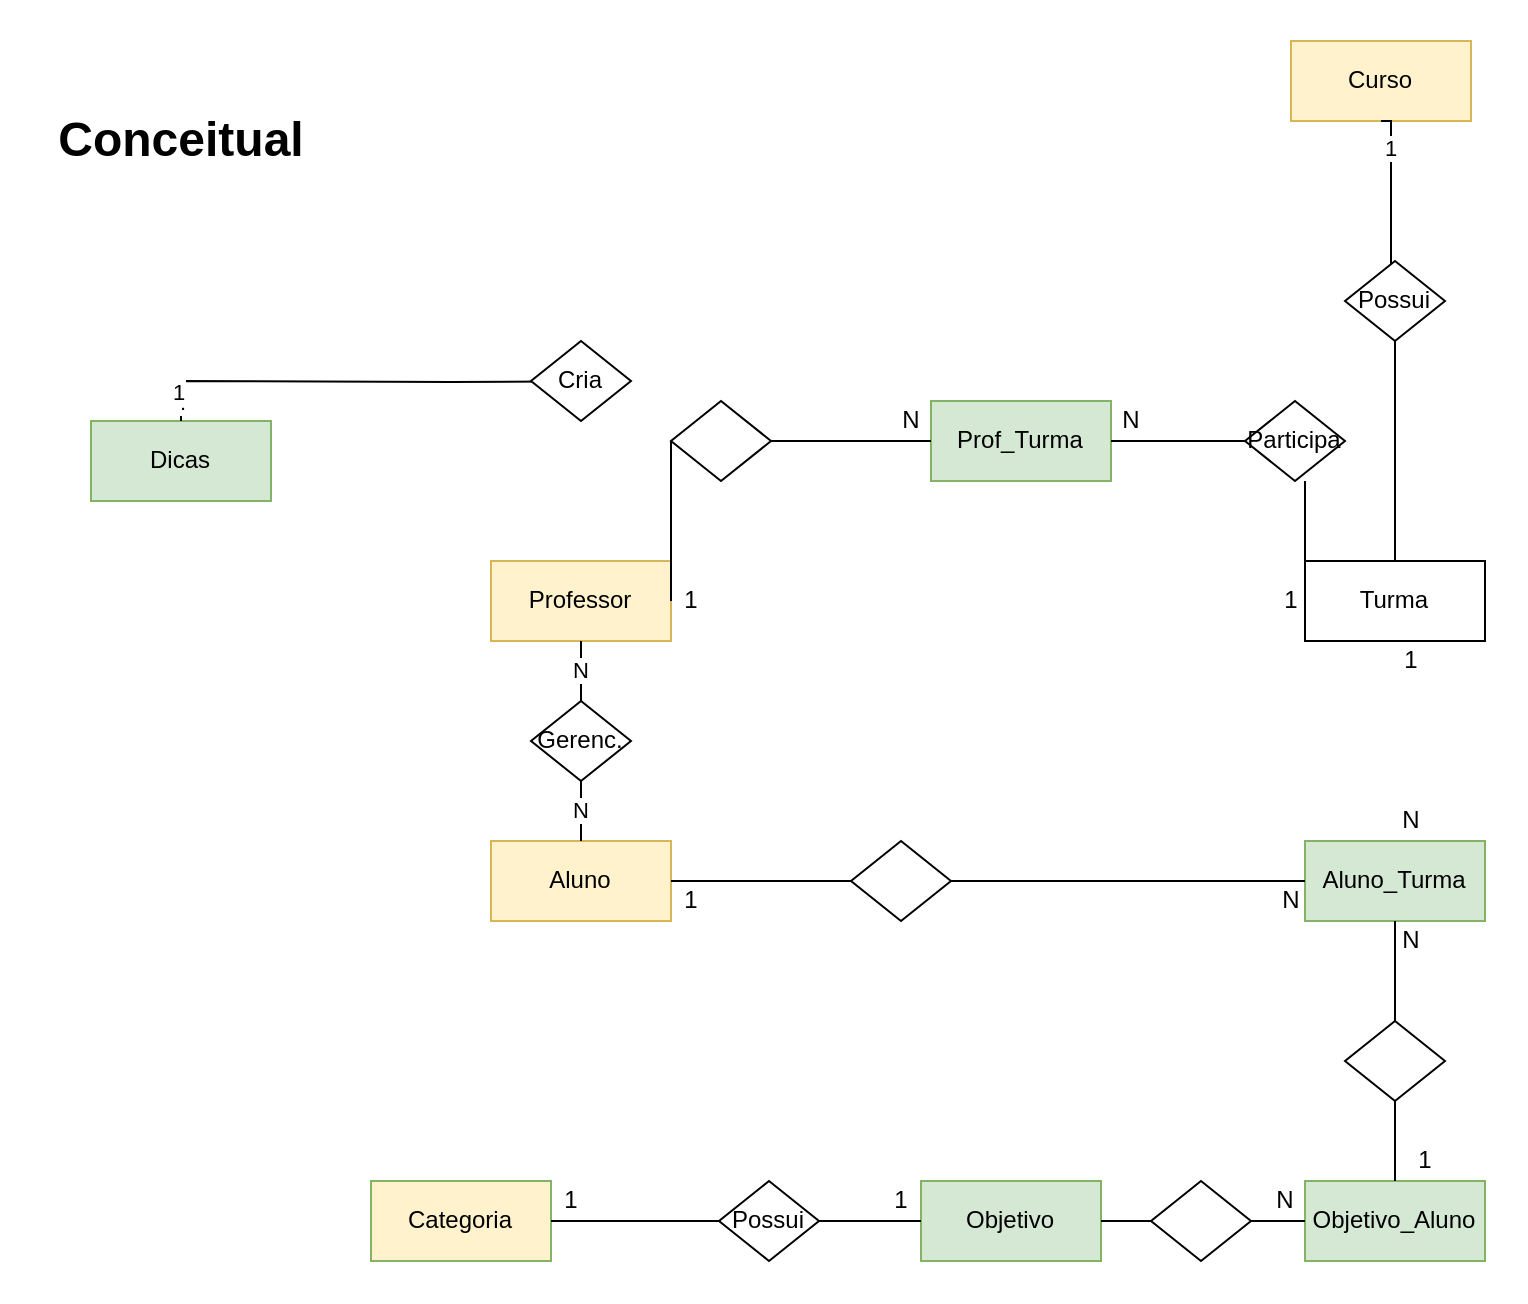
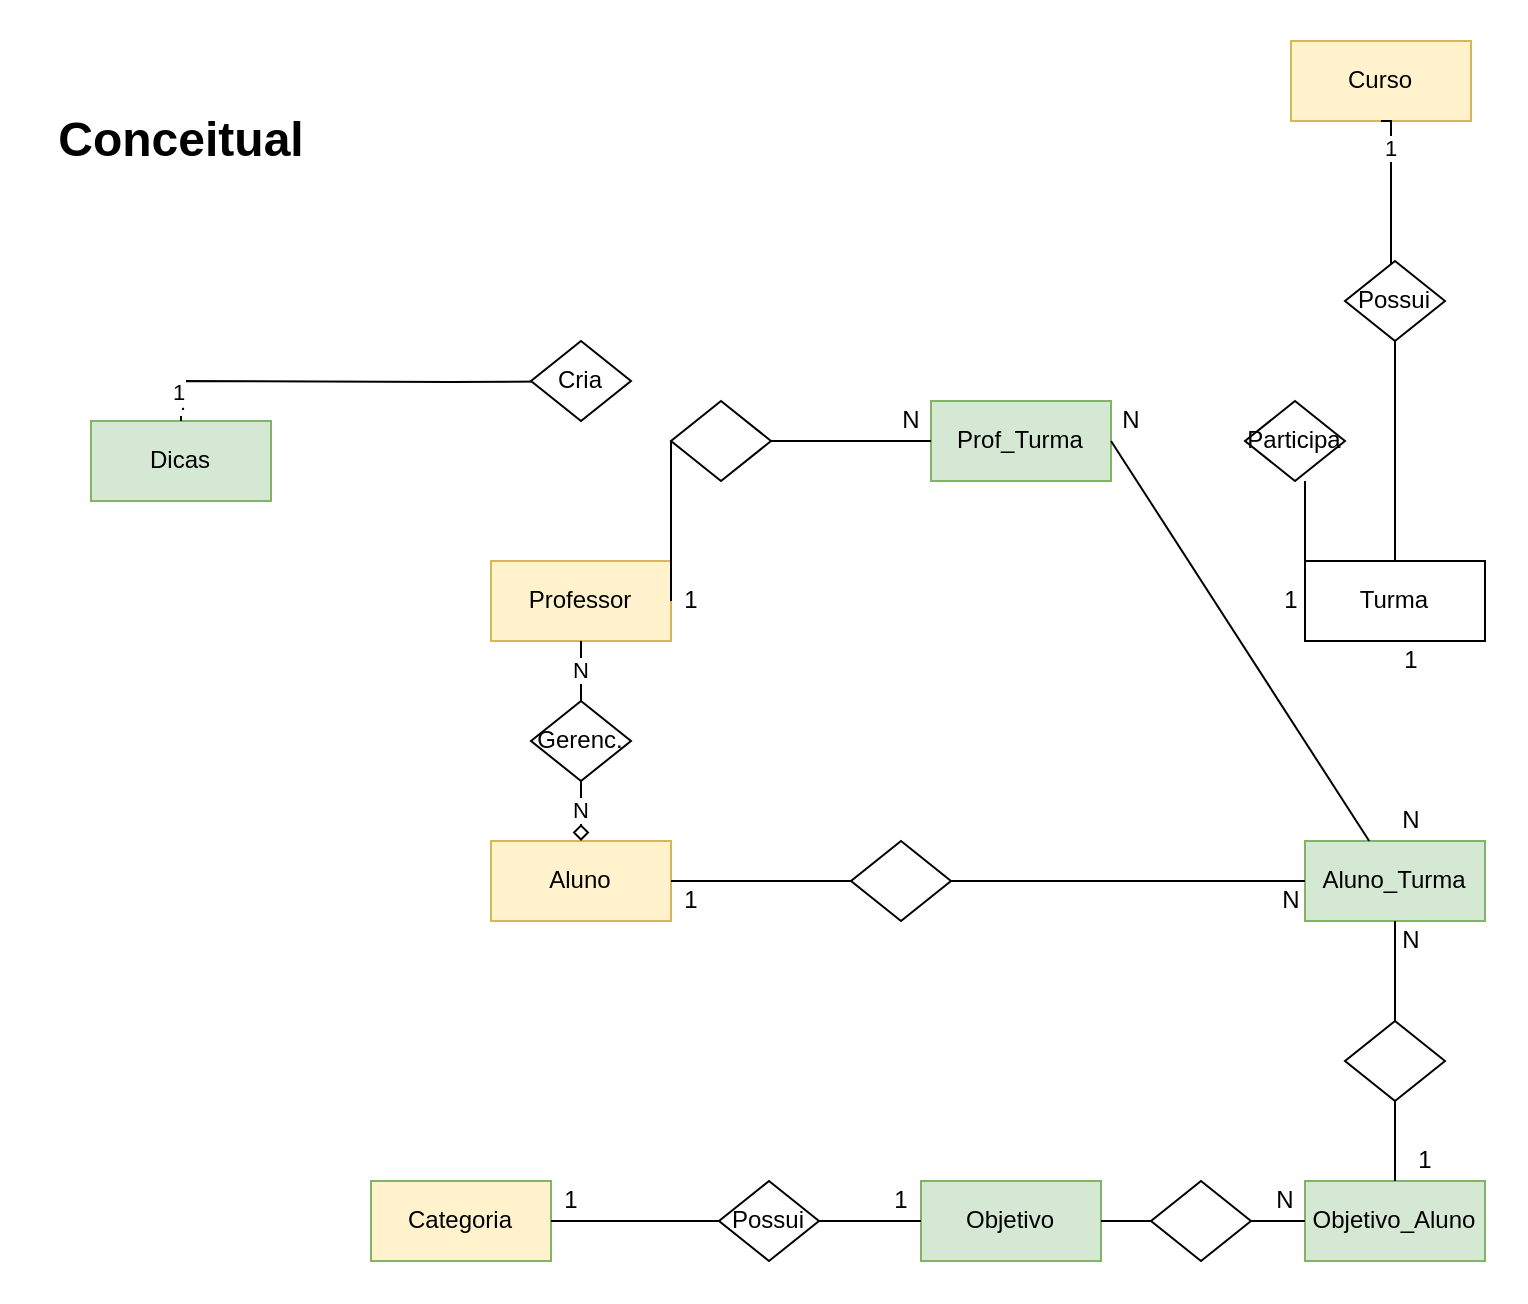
  <mxCell id="0" />
  <mxCell id="1" parent="0" />
  <mxCell id="2" value="Professor" style="rounded=0;whiteSpace=wrap;html=1;fillColor=#fff2cc;strokeColor=#d6b656;" parent="1" vertex="1"><mxGeometry x="245" y="280" width="90" height="40" as="geometry" /></mxCell>
  <mxCell id="3" value="Curso" style="rounded=0;whiteSpace=wrap;html=1;fillColor=#fff2cc;strokeColor=#d6b656;" parent="1" vertex="1"><mxGeometry x="645" y="20" width="90" height="40" as="geometry" /></mxCell>
  <mxCell id="4" value="Turma" style="rounded=0;whiteSpace=wrap;html=1;" parent="1" vertex="1"><mxGeometry x="652" y="280" width="90" height="40" as="geometry" /></mxCell>
  <mxCell id="5" value="Aluno" style="rounded=0;whiteSpace=wrap;html=1;fillColor=#fff2cc;strokeColor=#d6b656;" parent="1" vertex="1"><mxGeometry x="245" y="420" width="90" height="40" as="geometry" /></mxCell>
  <mxCell id="6" value="1" style="edgeStyle=orthogonalEdgeStyle;rounded=0;orthogonalLoop=1;jettySize=auto;html=1;endArrow=none;endFill=0;exitX=0.5;exitY=0;exitDx=0;exitDy=0;entryX=0.5;entryY=1;entryDx=0;entryDy=0;" parent="1" source="7" target="3" edge="1"><mxGeometry x="0.6" relative="1" as="geometry"><mxPoint as="offset" /><Array as="points"><mxPoint x="697" y="140" /><mxPoint x="695" y="140" /><mxPoint x="695" y="60" /></Array></mxGeometry></mxCell>
  <mxCell id="7" value="Possui" style="rhombus;whiteSpace=wrap;html=1;" parent="1" vertex="1"><mxGeometry x="672" y="130" width="50" height="40" as="geometry" /></mxCell>
  <mxCell id="8" value="" style="edgeStyle=orthogonalEdgeStyle;rounded=0;orthogonalLoop=1;jettySize=auto;html=1;endArrow=none;endFill=0;" parent="1" source="12" target="2" edge="1"><mxGeometry relative="1" as="geometry" /></mxCell>
  <mxCell id="9" value="Objetivo" style="rounded=0;whiteSpace=wrap;html=1;fillColor=#d5e8d4;strokeColor=#82b366;" parent="1" vertex="1"><mxGeometry x="460" y="590" width="90" height="40" as="geometry" /></mxCell>
  <mxCell id="10" value="N" style="edgeStyle=orthogonalEdgeStyle;rounded=0;orthogonalLoop=1;jettySize=auto;html=1;endArrow=none;endFill=0;" parent="1" source="12" target="2" edge="1"><mxGeometry relative="1" as="geometry" /></mxCell>
- <mxCell id="11" value="N" style="edgeStyle=orthogonalEdgeStyle;rounded=0;orthogonalLoop=1;jettySize=auto;html=1;endArrow=none;endFill=0;" parent="1" source="12" target="5" edge="1"><mxGeometry relative="1" as="geometry" /></mxCell>
+ <mxCell id="11" value="N" style="edgeStyle=orthogonalEdgeStyle;rounded=0;orthogonalLoop=1;jettySize=auto;html=1;endArrow=diamond;endFill=0;" parent="1" source="12" target="5" edge="1"><mxGeometry relative="1" as="geometry" /></mxCell>
  <mxCell id="12" value="Gerenc." style="rhombus;whiteSpace=wrap;html=1;" parent="1" vertex="1"><mxGeometry x="265" y="350" width="50" height="40" as="geometry" /></mxCell>
  <mxCell id="13" value="" style="rhombus;whiteSpace=wrap;html=1;" parent="1" vertex="1"><mxGeometry x="425" y="420" width="50" height="40" as="geometry" /></mxCell>
  <mxCell id="14" value="" style="edgeStyle=orthogonalEdgeStyle;rounded=0;orthogonalLoop=1;jettySize=auto;html=1;endArrow=none;endFill=0;entryX=0;entryY=0.5;entryDx=0;entryDy=0;" parent="1" source="51" target="9" edge="1"><mxGeometry relative="1" as="geometry"><mxPoint x="275" y="610" as="sourcePoint" /></mxGeometry></mxCell>
  <mxCell id="15" value="Categoria" style="rounded=0;whiteSpace=wrap;html=1;fillColor=#fff2cc;strokeColor=#82b366;" parent="1" vertex="1"><mxGeometry x="185" y="590" width="90" height="40" as="geometry" /></mxCell>
  <mxCell id="16" value="Dicas" style="rounded=0;whiteSpace=wrap;html=1;fillColor=#d5e8d4;strokeColor=#82b366;" parent="1" vertex="1"><mxGeometry x="45" y="210" width="90" height="40" as="geometry" /></mxCell>
  <mxCell id="17" value="" style="edgeStyle=orthogonalEdgeStyle;rounded=0;orthogonalLoop=1;jettySize=auto;html=1;endArrow=none;endFill=0;entryX=0.5;entryY=0;entryDx=0;entryDy=0;" parent="1" target="16" edge="1"><mxGeometry relative="1" as="geometry"><mxPoint x="315" y="190" as="sourcePoint" /><mxPoint x="410" y="280" as="targetPoint" /></mxGeometry></mxCell>
  <mxCell id="18" value="!" style="edgeLabel;html=1;align=center;verticalAlign=middle;resizable=0;points=[];" parent="17" vertex="1" connectable="0"><mxGeometry x="0.92" relative="1" as="geometry"><mxPoint as="offset" /></mxGeometry></mxCell>
  <mxCell id="19" value="1" style="edgeLabel;html=1;align=center;verticalAlign=middle;resizable=0;points=[];" parent="17" vertex="1" connectable="0"><mxGeometry x="0.881" y="-2" relative="1" as="geometry"><mxPoint as="offset" /></mxGeometry></mxCell>
  <mxCell id="20" value="Cria" style="rhombus;whiteSpace=wrap;html=1;" parent="1" vertex="1"><mxGeometry x="265" y="170" width="50" height="40" as="geometry" /></mxCell>
  <mxCell id="21" value="1" style="text;html=1;align=center;verticalAlign=middle;resizable=0;points=[];autosize=1;" parent="1" vertex="1"><mxGeometry x="440" y="590" width="20" height="20" as="geometry" /></mxCell>
  <mxCell id="22" value="" style="endArrow=none;html=1;entryX=0;entryY=0.5;entryDx=0;entryDy=0;exitX=1;exitY=0.5;exitDx=0;exitDy=0;" parent="1" edge="1" target="51" source="15"><mxGeometry width="50" height="50" relative="1" as="geometry"><mxPoint x="250" y="510" as="sourcePoint" /><mxPoint x="250" y="590" as="targetPoint" /></mxGeometry></mxCell>
  <mxCell id="23" value="1" style="text;html=1;align=center;verticalAlign=middle;resizable=0;points=[];autosize=1;" parent="1" vertex="1"><mxGeometry x="275" y="590" width="20" height="20" as="geometry" /></mxCell>
  <mxCell id="24" value="Aluno_Turma" style="rounded=0;whiteSpace=wrap;html=1;fillColor=#d5e8d4;strokeColor=#82b366;" parent="1" vertex="1"><mxGeometry x="652" y="420" width="90" height="40" as="geometry" /></mxCell>
  <mxCell id="25" value="" style="endArrow=none;html=1;entryX=1;entryY=0.5;entryDx=0;entryDy=0;exitX=0;exitY=0.5;exitDx=0;exitDy=0;" parent="1" source="24" target="13" edge="1"><mxGeometry width="50" height="50" relative="1" as="geometry"><mxPoint x="335" y="550" as="sourcePoint" /><mxPoint x="385" y="500" as="targetPoint" /></mxGeometry></mxCell>
  <mxCell id="26" value="1" style="text;html=1;align=center;verticalAlign=middle;resizable=0;points=[];autosize=1;" parent="1" vertex="1"><mxGeometry x="335" y="440" width="20" height="20" as="geometry" /></mxCell>
  <mxCell id="27" value="" style="endArrow=none;html=1;entryX=1;entryY=0.5;entryDx=0;entryDy=0;exitX=0;exitY=0.5;exitDx=0;exitDy=0;" parent="1" source="13" target="5" edge="1"><mxGeometry width="50" height="50" relative="1" as="geometry"><mxPoint x="335" y="550" as="sourcePoint" /><mxPoint x="385" y="500" as="targetPoint" /></mxGeometry></mxCell>
  <mxCell id="28" value="N" style="text;html=1;align=center;verticalAlign=middle;resizable=0;points=[];autosize=1;" parent="1" vertex="1"><mxGeometry x="635" y="440" width="20" height="20" as="geometry" /></mxCell>
  <mxCell id="29" value="N" style="text;html=1;align=center;verticalAlign=middle;resizable=0;points=[];autosize=1;" parent="1" vertex="1"><mxGeometry x="695" y="460" width="20" height="20" as="geometry" /></mxCell>
  <mxCell id="30" value="N" style="text;html=1;align=center;verticalAlign=middle;resizable=0;points=[];autosize=1;" parent="1" vertex="1"><mxGeometry x="632" y="590" width="20" height="20" as="geometry" /></mxCell>
  <mxCell id="31" value="" style="endArrow=none;html=1;entryX=0.5;entryY=0;entryDx=0;entryDy=0;exitX=0.5;exitY=1;exitDx=0;exitDy=0;" parent="1" source="7" target="4" edge="1"><mxGeometry width="50" height="50" relative="1" as="geometry"><mxPoint x="435" y="400" as="sourcePoint" /><mxPoint x="485" y="350" as="targetPoint" /><Array as="points"><mxPoint x="697" y="200" /></Array></mxGeometry></mxCell>
  <mxCell id="32" value="Prof_Turma" style="rounded=0;whiteSpace=wrap;html=1;fillColor=#d5e8d4;strokeColor=#82b366;" parent="1" vertex="1"><mxGeometry x="465" y="200" width="90" height="40" as="geometry" /></mxCell>
  <mxCell id="33" value="" style="endArrow=none;html=1;exitX=1;exitY=0.5;exitDx=0;exitDy=0;entryX=0;entryY=0.5;entryDx=0;entryDy=0;" parent="1" source="35" target="32" edge="1"><mxGeometry width="50" height="50" relative="1" as="geometry"><mxPoint x="485" y="250" as="sourcePoint" /><mxPoint x="475" y="250" as="targetPoint" /></mxGeometry></mxCell>
- <mxCell id="34" value="" style="endArrow=none;html=1;entryX=0;entryY=0.5;entryDx=0;entryDy=0;exitX=1;exitY=0.5;exitDx=0;exitDy=0;" parent="1" source="32" target="37" edge="1"><mxGeometry width="50" height="50" relative="1" as="geometry"><mxPoint x="325" y="290" as="sourcePoint" /><mxPoint x="385" y="240" as="targetPoint" /></mxGeometry></mxCell>
+ <mxCell id="34" value="" style="endArrow=none;html=1;exitX=1;exitY=0.5;exitDx=0;exitDy=0;" parent="1" source="32" target="24" edge="1"><mxGeometry width="50" height="50" relative="1" as="geometry"><mxPoint x="325" y="290" as="sourcePoint" /><mxPoint x="385" y="240" as="targetPoint" /></mxGeometry></mxCell>
  <mxCell id="35" value="" style="rhombus;whiteSpace=wrap;html=1;" parent="1" vertex="1"><mxGeometry x="335" y="200" width="50" height="40" as="geometry" /></mxCell>
  <mxCell id="36" value="" style="endArrow=none;html=1;exitX=1;exitY=0.5;exitDx=0;exitDy=0;entryX=0;entryY=0.5;entryDx=0;entryDy=0;" parent="1" source="2" target="35" edge="1"><mxGeometry width="50" height="50" relative="1" as="geometry"><mxPoint x="335" y="300" as="sourcePoint" /><mxPoint x="395" y="300" as="targetPoint" /></mxGeometry></mxCell>
  <mxCell id="37" value="Participa" style="rhombus;whiteSpace=wrap;html=1;" parent="1" vertex="1"><mxGeometry x="622" y="200" width="50" height="40" as="geometry" /></mxCell>
  <mxCell id="38" value="" style="endArrow=none;html=1;exitX=0;exitY=0.5;exitDx=0;exitDy=0;entryX=1;entryY=0.5;entryDx=0;entryDy=0;" parent="1" source="4" edge="1"><mxGeometry width="50" height="50" relative="1" as="geometry"><mxPoint x="435" y="290" as="sourcePoint" /><mxPoint x="652" y="240" as="targetPoint" /></mxGeometry></mxCell>
  <mxCell id="39" value="1" style="text;html=1;align=center;verticalAlign=middle;resizable=0;points=[];autosize=1;" parent="1" vertex="1"><mxGeometry x="335" y="290" width="20" height="20" as="geometry" /></mxCell>
  <mxCell id="40" value="N" style="text;html=1;align=center;verticalAlign=middle;resizable=0;points=[];autosize=1;" parent="1" vertex="1"><mxGeometry x="445" y="200" width="20" height="20" as="geometry" /></mxCell>
  <mxCell id="41" value="N" style="text;html=1;align=center;verticalAlign=middle;resizable=0;points=[];autosize=1;" parent="1" vertex="1"><mxGeometry x="555" y="200" width="20" height="20" as="geometry" /></mxCell>
  <mxCell id="42" value="1" style="text;html=1;align=center;verticalAlign=middle;resizable=0;points=[];autosize=1;" parent="1" vertex="1"><mxGeometry x="635" y="290" width="20" height="20" as="geometry" /></mxCell>
  <mxCell id="43" value="N" style="text;html=1;align=center;verticalAlign=middle;resizable=0;points=[];autosize=1;" parent="1" vertex="1"><mxGeometry x="695" y="400" width="20" height="20" as="geometry" /></mxCell>
  <mxCell id="44" value="1" style="text;html=1;align=center;verticalAlign=middle;resizable=0;points=[];autosize=1;" parent="1" vertex="1"><mxGeometry x="695" y="320" width="20" height="20" as="geometry" /></mxCell>
  <mxCell id="45" value="Objetivo_Aluno" style="rounded=0;whiteSpace=wrap;html=1;fillColor=#d5e8d4;strokeColor=#82b366;" vertex="1" parent="1"><mxGeometry x="652" y="590" width="90" height="40" as="geometry" /></mxCell>
  <mxCell id="46" value="1" style="text;html=1;align=center;verticalAlign=middle;resizable=0;points=[];autosize=1;" vertex="1" parent="1"><mxGeometry x="702" y="570" width="20" height="20" as="geometry" /></mxCell>
  <mxCell id="47" value="" style="edgeStyle=orthogonalEdgeStyle;rounded=0;orthogonalLoop=1;jettySize=auto;html=1;endArrow=none;endFill=0;entryX=0;entryY=0.5;entryDx=0;entryDy=0;exitX=1;exitY=0.5;exitDx=0;exitDy=0;" edge="1" parent="1" source="52" target="45"><mxGeometry relative="1" as="geometry"><mxPoint x="515" y="609" as="sourcePoint" /><mxPoint x="665" y="609" as="targetPoint" /></mxGeometry></mxCell>
  <mxCell id="48" value="" style="edgeStyle=orthogonalEdgeStyle;rounded=0;orthogonalLoop=1;jettySize=auto;html=1;endArrow=none;endFill=0;entryX=0.5;entryY=1;entryDx=0;entryDy=0;exitX=0.5;exitY=0;exitDx=0;exitDy=0;" edge="1" parent="1" source="49" target="24"><mxGeometry relative="1" as="geometry"><mxPoint x="525" y="620" as="sourcePoint" /><mxPoint x="670" y="620" as="targetPoint" /><Array as="points" /></mxGeometry></mxCell>
  <mxCell id="49" value="" style="rhombus;whiteSpace=wrap;html=1;" vertex="1" parent="1"><mxGeometry x="672" y="510" width="50" height="40" as="geometry" /></mxCell>
  <mxCell id="50" value="" style="edgeStyle=orthogonalEdgeStyle;rounded=0;orthogonalLoop=1;jettySize=auto;html=1;endArrow=none;endFill=0;entryX=0.5;entryY=1;entryDx=0;entryDy=0;exitX=0.5;exitY=0;exitDx=0;exitDy=0;" edge="1" parent="1" source="45" target="49"><mxGeometry relative="1" as="geometry"><mxPoint x="697" y="590" as="sourcePoint" /><mxPoint x="697" y="460" as="targetPoint" /><Array as="points" /></mxGeometry></mxCell>
  <mxCell id="51" value="Possui" style="rhombus;whiteSpace=wrap;html=1;" parent="1" vertex="1"><mxGeometry x="359" y="590" width="50" height="40" as="geometry" /></mxCell>
  <mxCell id="52" value="" style="rhombus;whiteSpace=wrap;html=1;" vertex="1" parent="1"><mxGeometry x="575" y="590" width="50" height="40" as="geometry" /></mxCell>
  <mxCell id="53" value="" style="edgeStyle=orthogonalEdgeStyle;rounded=0;orthogonalLoop=1;jettySize=auto;html=1;endArrow=none;endFill=0;entryX=0;entryY=0.5;entryDx=0;entryDy=0;exitX=1;exitY=0.5;exitDx=0;exitDy=0;" edge="1" parent="1" source="9" target="52"><mxGeometry relative="1" as="geometry"><mxPoint x="565" y="610" as="sourcePoint" /><mxPoint x="652" y="610" as="targetPoint" /></mxGeometry></mxCell>
  <mxCell id="54" value="&lt;font style=&quot;font-size: 24px&quot;&gt;&lt;b&gt;Conceitual&lt;/b&gt;&lt;/font&gt;" style="text;html=1;align=center;verticalAlign=middle;resizable=0;points=[];autosize=1;" vertex="1" parent="1"><mxGeometry x="20" y="60" width="140" height="20" as="geometry" /></mxCell>
